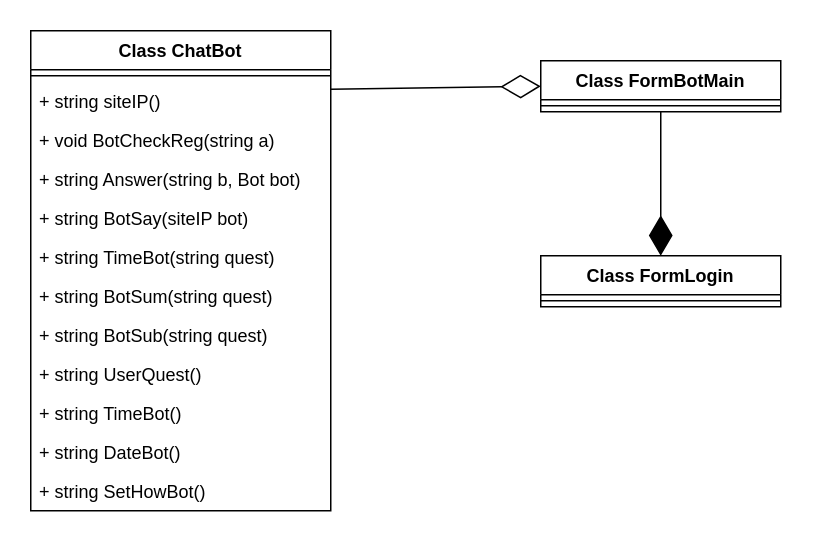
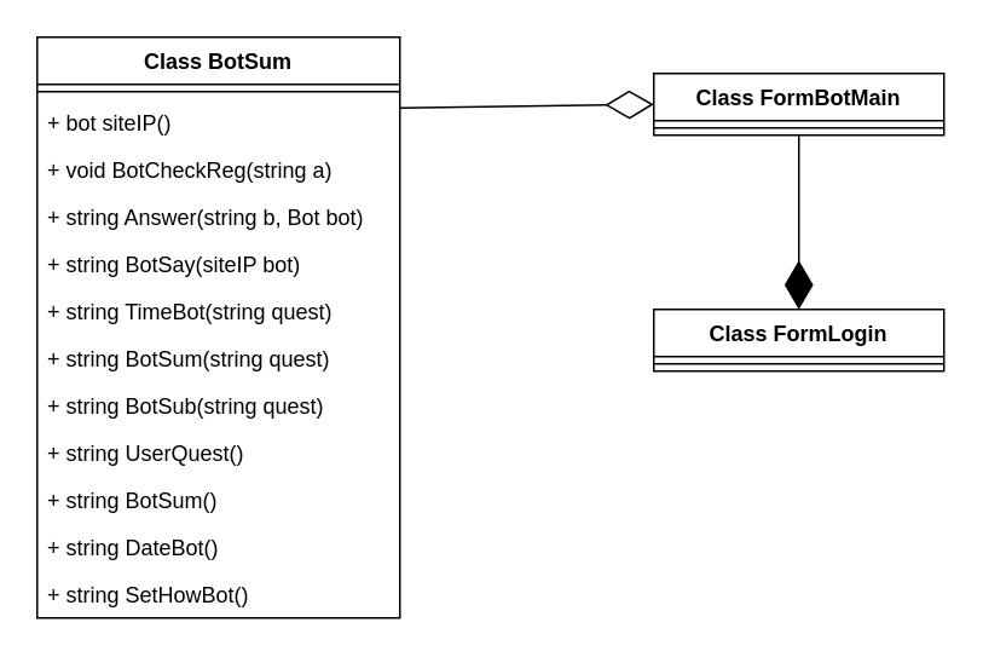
  <mxCell id="0" />
  <mxCell id="1" parent="0" />
  <mxCell id="2" value="" style="endArrow=diamondThin;endFill=0;endSize=24;html=1;rounded=0;entryX=0;entryY=0.5;entryDx=0;entryDy=0;" parent="1" target="16" edge="1"><mxGeometry width="160" relative="1" as="geometry"><mxPoint x="220" y="59" as="sourcePoint" /><mxPoint x="330" y="85" as="targetPoint" /></mxGeometry></mxCell>
- <mxCell id="3" value="Class ChatBot" style="swimlane;fontStyle=1;align=center;verticalAlign=top;childLayout=stackLayout;horizontal=1;startSize=26;horizontalStack=0;resizeParent=1;resizeParentMax=0;resizeLast=0;collapsible=1;marginBottom=0;" parent="1" vertex="1"><mxGeometry x="20" y="20" width="200" height="320" as="geometry" /></mxCell>
+ <mxCell id="3" value="Class BotSum" style="swimlane;fontStyle=1;align=center;verticalAlign=top;childLayout=stackLayout;horizontal=1;startSize=26;horizontalStack=0;resizeParent=1;resizeParentMax=0;resizeLast=0;collapsible=1;marginBottom=0;" parent="1" vertex="1"><mxGeometry x="20" y="20" width="200" height="320" as="geometry" /></mxCell>
  <mxCell id="4" value="" style="line;strokeWidth=1;fillColor=none;align=left;verticalAlign=middle;spacingTop=-1;spacingLeft=3;spacingRight=3;rotatable=0;labelPosition=right;points=[];portConstraint=eastwest;strokeColor=inherit;" parent="3" vertex="1"><mxGeometry y="26" width="200" height="8" as="geometry" /></mxCell>
- <mxCell id="5" value="+ string siteIP()" style="text;strokeColor=none;fillColor=none;align=left;verticalAlign=top;spacingLeft=4;spacingRight=4;overflow=hidden;rotatable=0;points=[[0,0.5],[1,0.5]];portConstraint=eastwest;" parent="3" vertex="1"><mxGeometry y="34" width="200" height="26" as="geometry" /></mxCell>
+ <mxCell id="5" value="+ bot siteIP()" style="text;strokeColor=none;fillColor=none;align=left;verticalAlign=top;spacingLeft=4;spacingRight=4;overflow=hidden;rotatable=0;points=[[0,0.5],[1,0.5]];portConstraint=eastwest;" parent="3" vertex="1"><mxGeometry y="34" width="200" height="26" as="geometry" /></mxCell>
  <mxCell id="6" value="+ void BotCheckReg(string a)" style="text;strokeColor=none;fillColor=none;align=left;verticalAlign=top;spacingLeft=4;spacingRight=4;overflow=hidden;rotatable=0;points=[[0,0.5],[1,0.5]];portConstraint=eastwest;" parent="3" vertex="1"><mxGeometry y="60" width="200" height="26" as="geometry" /></mxCell>
  <mxCell id="7" value="+ string Answer(string b, Bot bot)" style="text;strokeColor=none;fillColor=none;align=left;verticalAlign=top;spacingLeft=4;spacingRight=4;overflow=hidden;rotatable=0;points=[[0,0.5],[1,0.5]];portConstraint=eastwest;" parent="3" vertex="1"><mxGeometry y="86" width="200" height="26" as="geometry" /></mxCell>
  <mxCell id="8" value="+ string BotSay(siteIP bot)" style="text;strokeColor=none;fillColor=none;align=left;verticalAlign=top;spacingLeft=4;spacingRight=4;overflow=hidden;rotatable=0;points=[[0,0.5],[1,0.5]];portConstraint=eastwest;" vertex="1" parent="3"><mxGeometry y="112" width="200" height="26" as="geometry" /></mxCell>
  <mxCell id="9" value="+ string TimeBot(string quest)" style="text;strokeColor=none;fillColor=none;align=left;verticalAlign=top;spacingLeft=4;spacingRight=4;overflow=hidden;rotatable=0;points=[[0,0.5],[1,0.5]];portConstraint=eastwest;" vertex="1" parent="3"><mxGeometry y="138" width="200" height="26" as="geometry" /></mxCell>
  <mxCell id="10" value="+ string BotSum(string quest)" style="text;strokeColor=none;fillColor=none;align=left;verticalAlign=top;spacingLeft=4;spacingRight=4;overflow=hidden;rotatable=0;points=[[0,0.5],[1,0.5]];portConstraint=eastwest;" vertex="1" parent="3"><mxGeometry y="164" width="200" height="26" as="geometry" /></mxCell>
  <mxCell id="11" value="+ string BotSub(string quest)" style="text;strokeColor=none;fillColor=none;align=left;verticalAlign=top;spacingLeft=4;spacingRight=4;overflow=hidden;rotatable=0;points=[[0,0.5],[1,0.5]];portConstraint=eastwest;" vertex="1" parent="3"><mxGeometry y="190" width="200" height="26" as="geometry" /></mxCell>
  <mxCell id="12" value="+ string UserQuest()" style="text;strokeColor=none;fillColor=none;align=left;verticalAlign=top;spacingLeft=4;spacingRight=4;overflow=hidden;rotatable=0;points=[[0,0.5],[1,0.5]];portConstraint=eastwest;" vertex="1" parent="3"><mxGeometry y="216" width="200" height="26" as="geometry" /></mxCell>
- <mxCell id="13" value="+ string TimeBot()" style="text;strokeColor=none;fillColor=none;align=left;verticalAlign=top;spacingLeft=4;spacingRight=4;overflow=hidden;rotatable=0;points=[[0,0.5],[1,0.5]];portConstraint=eastwest;" vertex="1" parent="3"><mxGeometry y="242" width="200" height="26" as="geometry" /></mxCell>
+ <mxCell id="13" value="+ string BotSum()" style="text;strokeColor=none;fillColor=none;align=left;verticalAlign=top;spacingLeft=4;spacingRight=4;overflow=hidden;rotatable=0;points=[[0,0.5],[1,0.5]];portConstraint=eastwest;" vertex="1" parent="3"><mxGeometry y="242" width="200" height="26" as="geometry" /></mxCell>
  <mxCell id="14" value="+ string DateBot()" style="text;strokeColor=none;fillColor=none;align=left;verticalAlign=top;spacingLeft=4;spacingRight=4;overflow=hidden;rotatable=0;points=[[0,0.5],[1,0.5]];portConstraint=eastwest;" vertex="1" parent="3"><mxGeometry y="268" width="200" height="26" as="geometry" /></mxCell>
  <mxCell id="15" value="+ string SetHowBot()" style="text;strokeColor=none;fillColor=none;align=left;verticalAlign=top;spacingLeft=4;spacingRight=4;overflow=hidden;rotatable=0;points=[[0,0.5],[1,0.5]];portConstraint=eastwest;" vertex="1" parent="3"><mxGeometry y="294" width="200" height="26" as="geometry" /></mxCell>
  <mxCell id="16" value="Class FormBotMain" style="swimlane;fontStyle=1;align=center;verticalAlign=top;childLayout=stackLayout;horizontal=1;startSize=26;horizontalStack=0;resizeParent=1;resizeParentMax=0;resizeLast=0;collapsible=1;marginBottom=0;" parent="1" vertex="1"><mxGeometry x="360" y="40" width="160" height="34" as="geometry" /></mxCell>
  <mxCell id="17" value="" style="line;strokeWidth=1;fillColor=none;align=left;verticalAlign=middle;spacingTop=-1;spacingLeft=3;spacingRight=3;rotatable=0;labelPosition=right;points=[];portConstraint=eastwest;strokeColor=inherit;" parent="16" vertex="1"><mxGeometry y="26" width="160" height="8" as="geometry" /></mxCell>
  <mxCell id="18" value="Class FormLogin" style="swimlane;fontStyle=1;align=center;verticalAlign=top;childLayout=stackLayout;horizontal=1;startSize=26;horizontalStack=0;resizeParent=1;resizeParentMax=0;resizeLast=0;collapsible=1;marginBottom=0;" vertex="1" parent="1"><mxGeometry x="360" y="170" width="160" height="34" as="geometry" /></mxCell>
  <mxCell id="19" value="" style="line;strokeWidth=1;fillColor=none;align=left;verticalAlign=middle;spacingTop=-1;spacingLeft=3;spacingRight=3;rotatable=0;labelPosition=right;points=[];portConstraint=eastwest;strokeColor=inherit;" vertex="1" parent="18"><mxGeometry y="26" width="160" height="8" as="geometry" /></mxCell>
  <mxCell id="20" value="" style="endArrow=diamondThin;endFill=1;endSize=24;html=1;rounded=0;entryX=0.5;entryY=0;entryDx=0;entryDy=0;" edge="1" parent="1" source="17" target="18"><mxGeometry width="160" relative="1" as="geometry"><mxPoint x="360" y="270" as="sourcePoint" /><mxPoint x="520" y="270" as="targetPoint" /></mxGeometry></mxCell>
